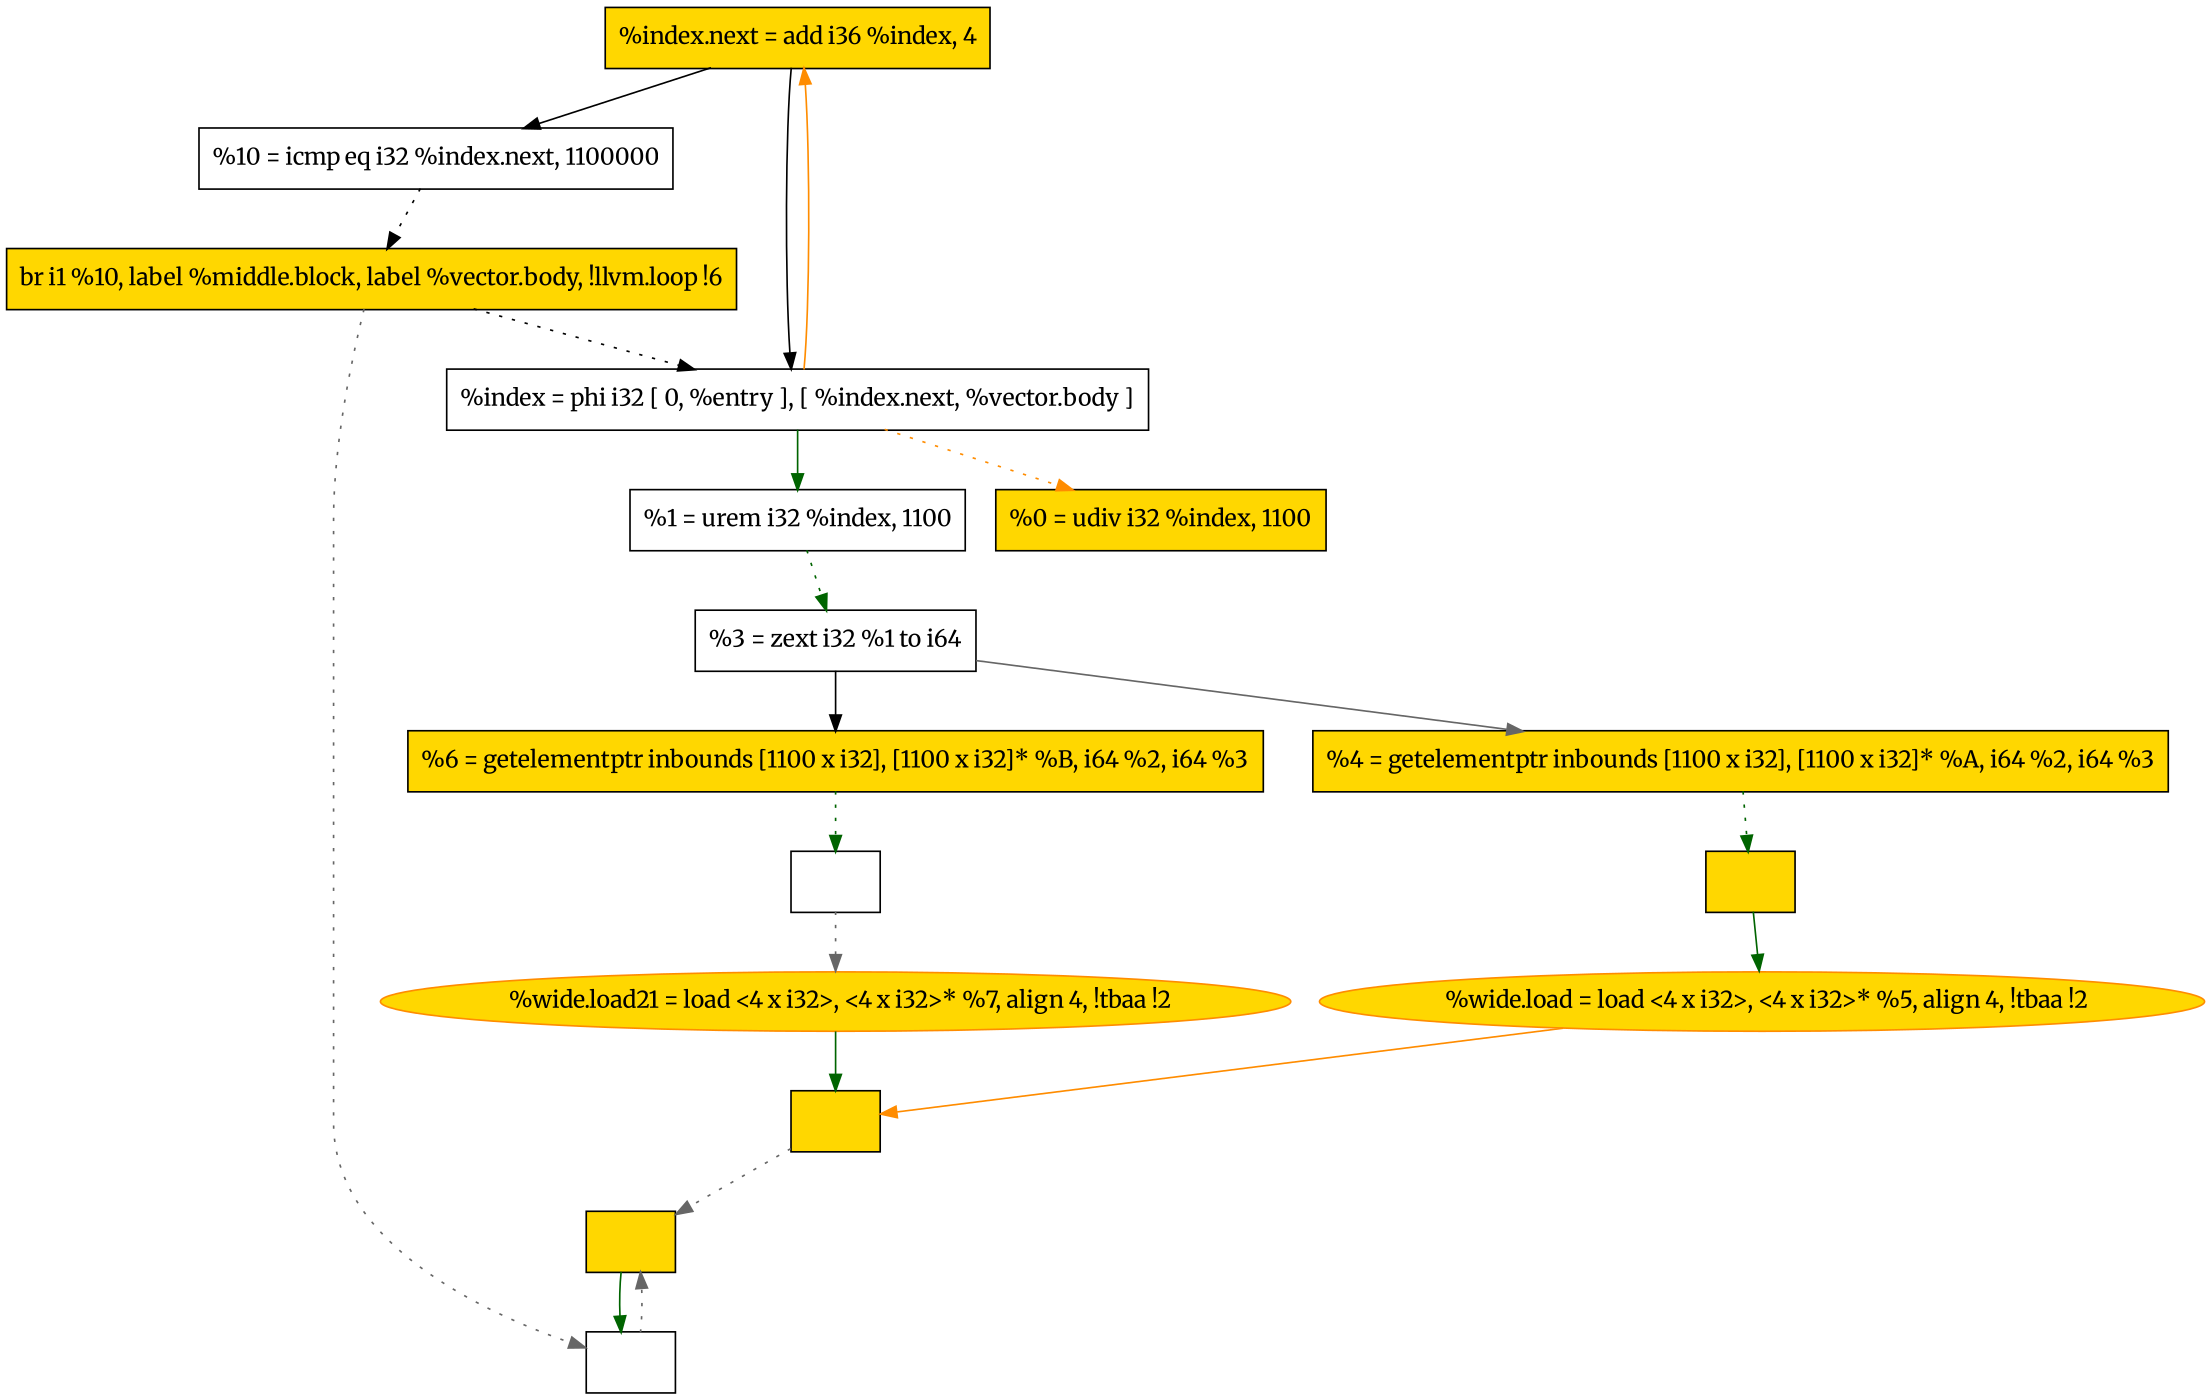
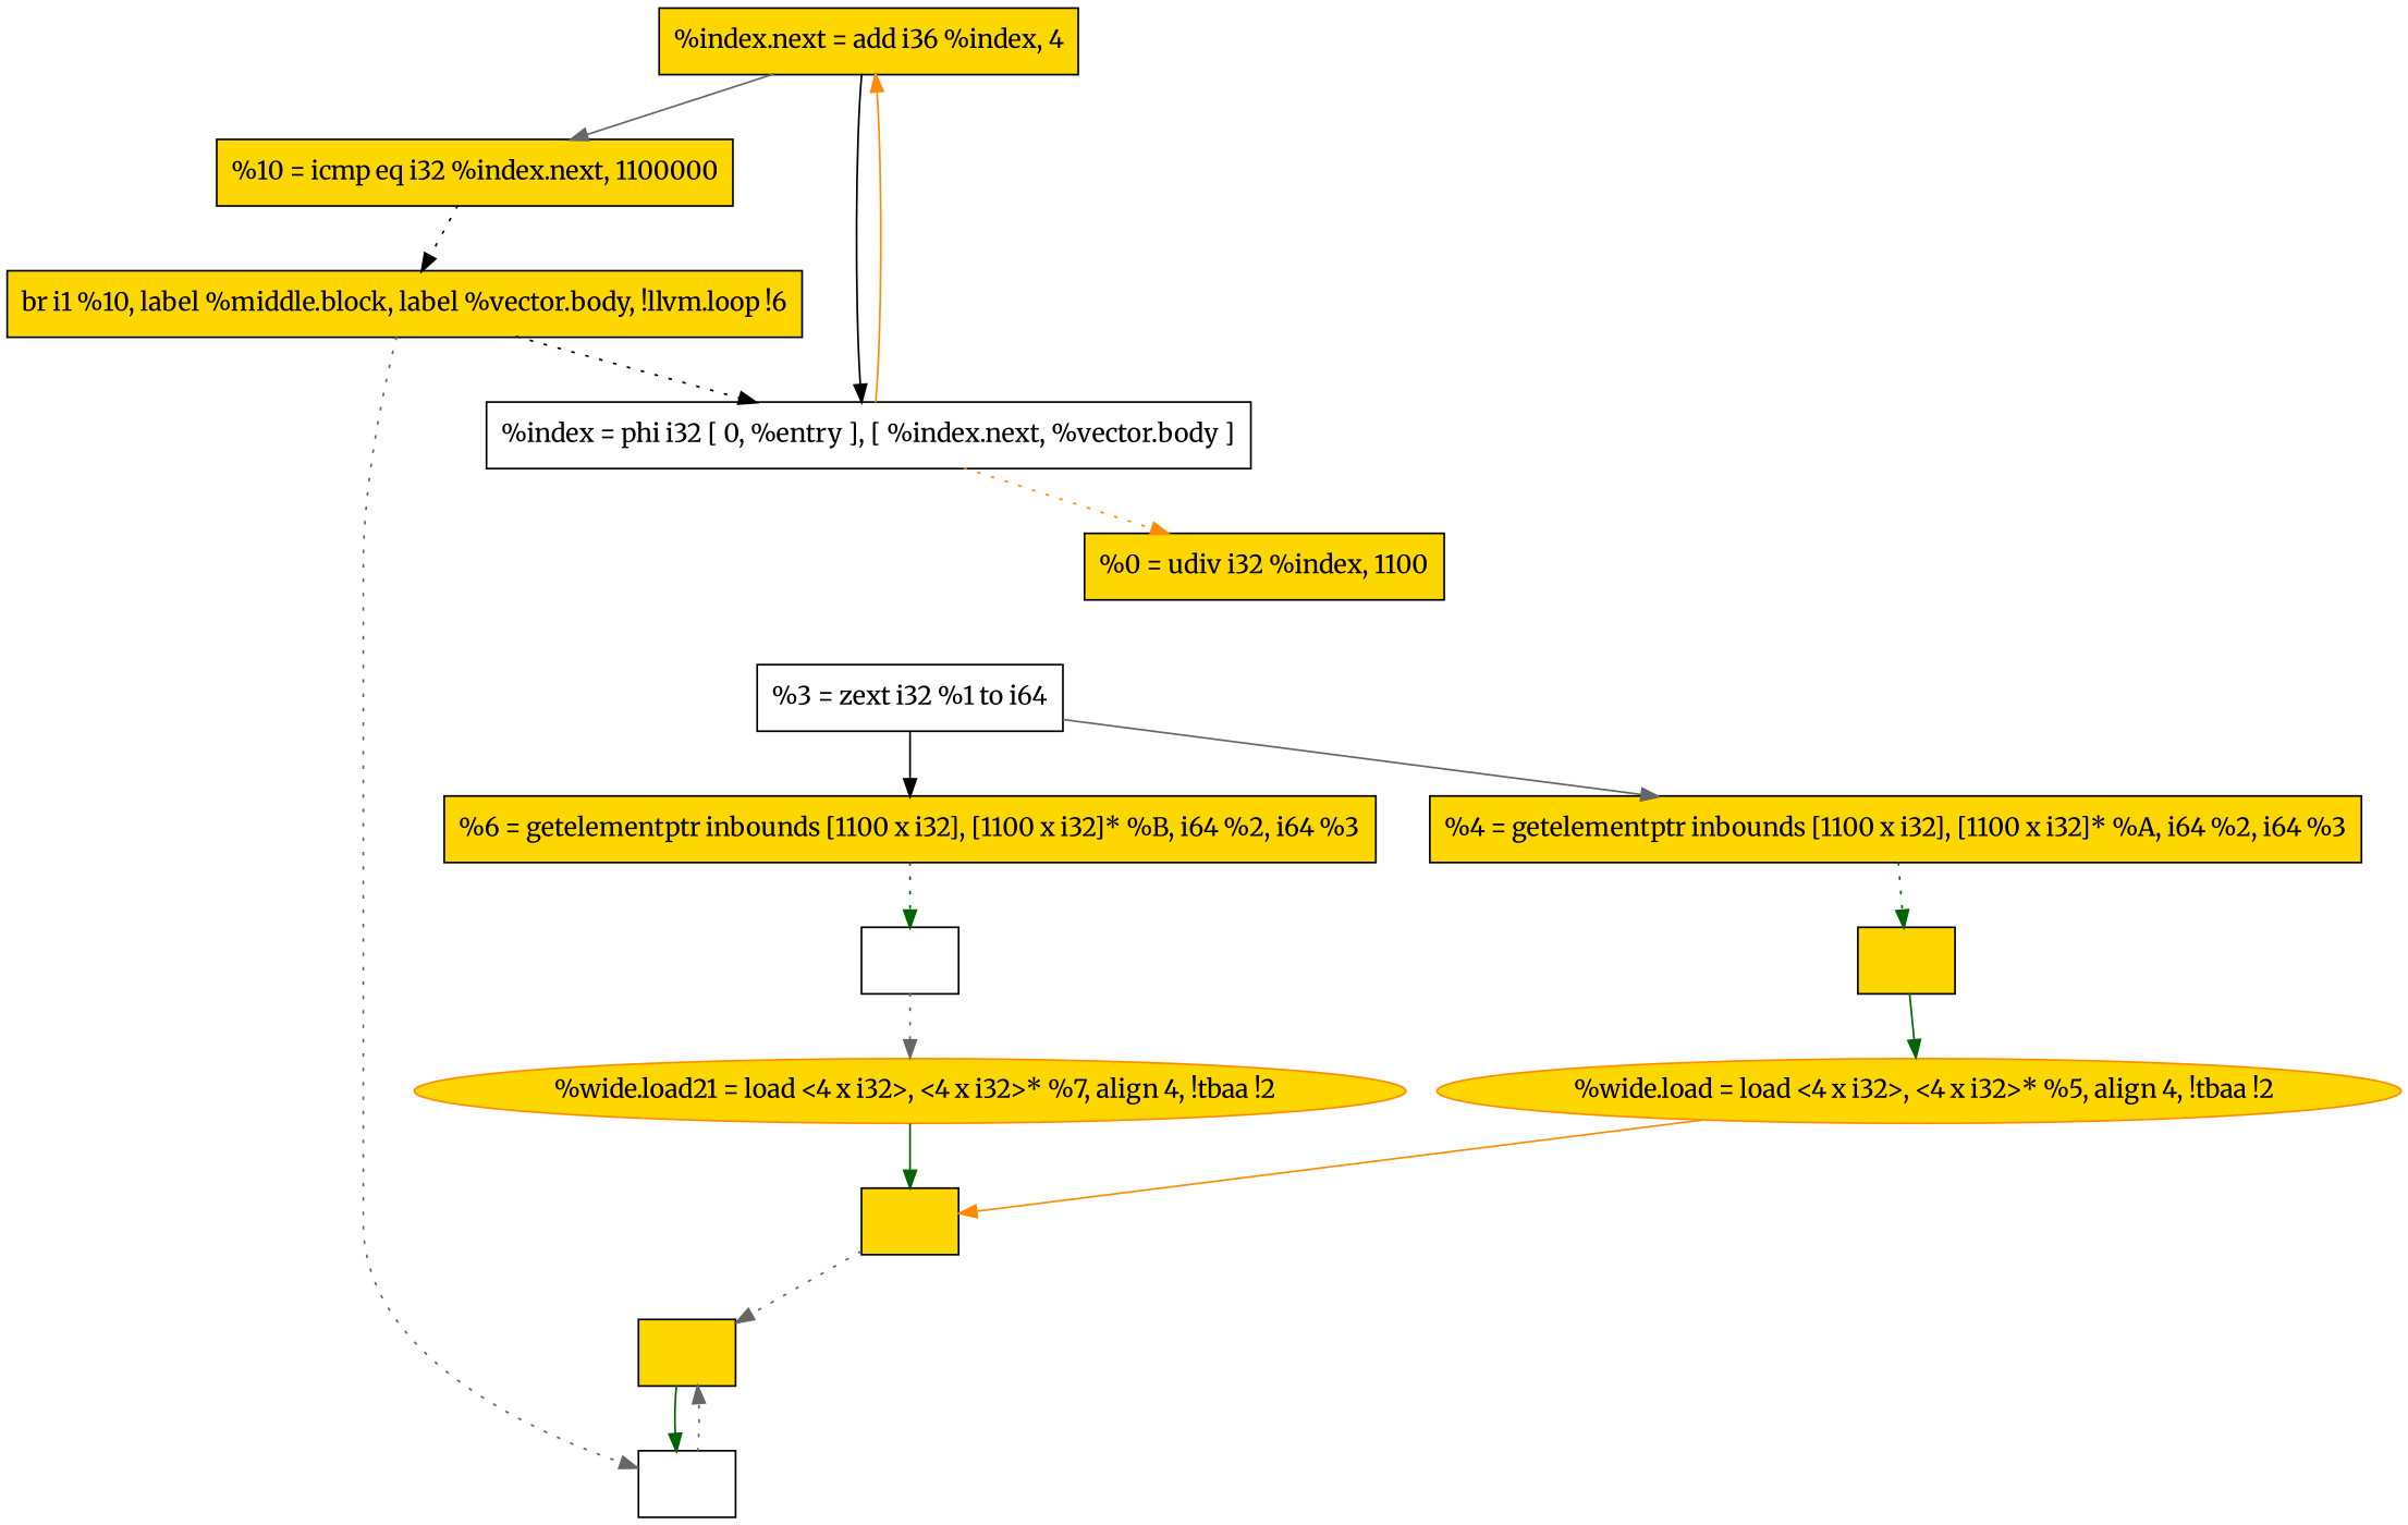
  digraph {
    fontname=Merriweather
    node [fillcolor=gold fontname=Merriweather shape=record style=filled]
    edge [color=darkgreen fontname=Merriweather style=solid]
    n1 [label="%index.next = add i36 %index, 4"]
-   n2 [fillcolor=white label="  %10 = icmp eq i32 %index.next, 1100000"]
+   n2 [label="  %10 = icmp eq i32 %index.next, 1100000"]
    n3 [fillcolor=white label="  %index = phi i32 [ 0, %entry ], [ %index.next, %vector.body ]"]
    n4 [label="  br i1 %10, label %middle.block, label %vector.body, !llvm.loop !6"]
    n5 [label="  %0 = udiv i32 %index, 1100"]
-   n6 [fillcolor=white label="  %1 = urem i32 %index, 1100"]
    n7 [fillcolor=white label="  %vec.phi = phi <4 x i32> [ zeroinitializer, %entry ], [ %9, %vector.body ]"]
    n8 [label="  %9 = add <4 x i32> %8, %vec.phi"]
    n9 [fillcolor=white label="  %3 = zext i32 %1 to i64"]
    n10 [label="  %4 = getelementptr inbounds [1100 x i32], [1100 x i32]* %A, i64 %2, i64 %3"]
    n11 [label="  %6 = getelementptr inbounds [1100 x i32], [1100 x i32]* %B, i64 %2, i64 %3"]
    n12 [label="  %5 = bitcast i32* %4 to <4 x i32>*"]
    n13 [fillcolor=white label="  %7 = bitcast i32* %6 to <4 x i32>*"]
    n14 [color=darkorange label="  %wide.load = load <4 x i32>, <4 x i32>* %5, align 4, !tbaa !2" shape=oval]
    n15 [color=darkorange label="  %wide.load21 = load <4 x i32>, <4 x i32>* %7, align 4, !tbaa !2" shape=oval]
    n16 [label="  %8 = mul nsw <4 x i32> %wide.load21, %wide.load"]
-   n1 -> n2 [color=black]
+   n1 -> n2 [color=gray40]
    n1 -> n3 [color=black]
    n2 -> n4 [color=black style=dotted]
    n3 -> n1 [color=darkorange]
    n3 -> n5 [color=darkorange style=dotted]
-   n3 -> n6
    n4 -> n3 [color=black style=dotted]
    n4 -> n7 [color=gray40 style=dotted]
-   n6 -> n9 [style=dotted]
    n7 -> n8 [color=gray40 style=dotted]
    n8 -> n7
    n9 -> n10 [color=gray40]
    n9 -> n11 [color=black]
    n10 -> n12 [style=dotted]
    n11 -> n13 [style=dotted]
    n12 -> n14
    n13 -> n15 [color=gray40 style=dotted]
    n14 -> n16 [color=darkorange]
    n15 -> n16
    n16 -> n8 [color=gray40 style=dotted]
  }
